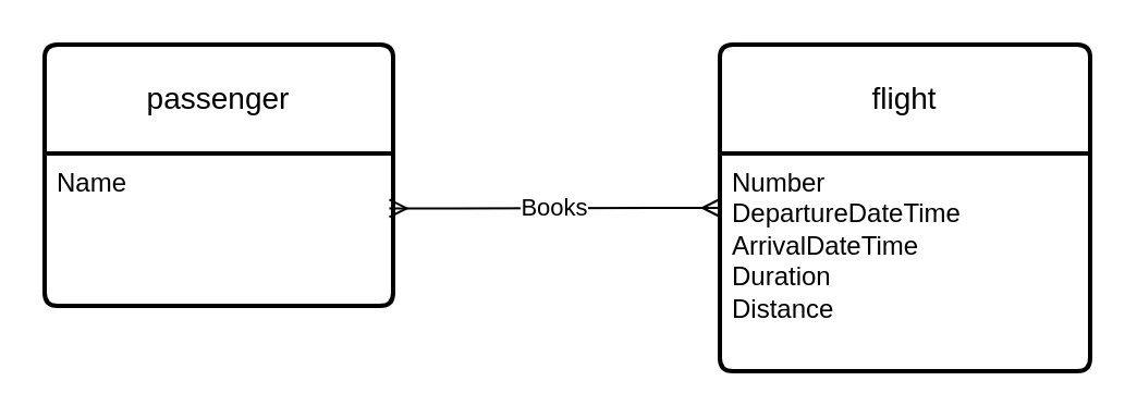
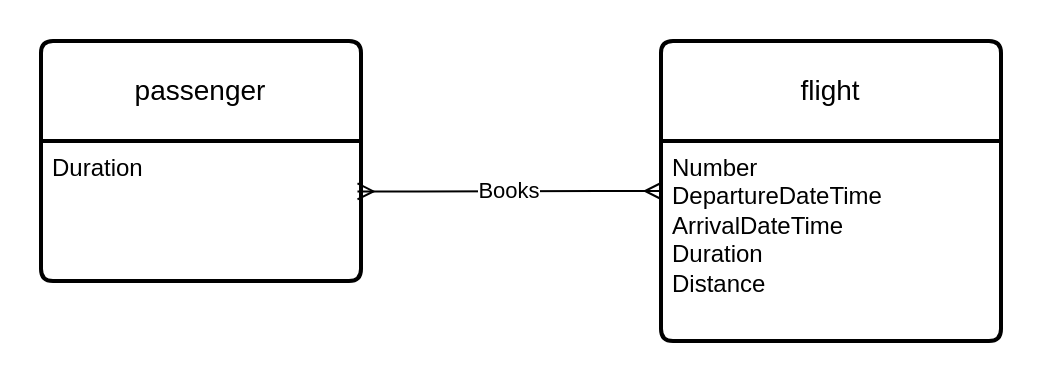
  <mxCell id="0" />
  <mxCell id="1" parent="0" />
  <mxCell id="2" value="passenger" style="swimlane;childLayout=stackLayout;horizontal=1;startSize=50;horizontalStack=0;rounded=1;fontSize=14;fontStyle=0;strokeWidth=2;resizeParent=0;resizeLast=1;shadow=0;dashed=0;align=center;arcSize=4;whiteSpace=wrap;html=1;" vertex="1" parent="1"><mxGeometry x="20" y="20" width="160" height="120" as="geometry" /></mxCell>
- <mxCell id="3" value="Name&amp;nbsp;" style="align=left;strokeColor=none;fillColor=none;spacingLeft=4;fontSize=12;verticalAlign=top;resizable=0;rotatable=0;part=1;html=1;" vertex="1" parent="2"><mxGeometry y="50" width="160" height="70" as="geometry" /></mxCell>
+ <mxCell id="3" value="Duration&amp;nbsp;" style="align=left;strokeColor=none;fillColor=none;spacingLeft=4;fontSize=12;verticalAlign=top;resizable=0;rotatable=0;part=1;html=1;" vertex="1" parent="2"><mxGeometry y="50" width="160" height="70" as="geometry" /></mxCell>
  <mxCell id="4" value="flight" style="swimlane;childLayout=stackLayout;horizontal=1;startSize=50;horizontalStack=0;rounded=1;fontSize=14;fontStyle=0;strokeWidth=2;resizeParent=0;resizeLast=1;shadow=0;dashed=0;align=center;arcSize=4;whiteSpace=wrap;html=1;" vertex="1" parent="1"><mxGeometry x="330" y="20" width="170" height="150" as="geometry" /></mxCell>
  <mxCell id="5" value="Number&lt;br&gt;DepartureDateTime&lt;br&gt;ArrivalDateTime&lt;br&gt;Duration&lt;br&gt;Distance" style="align=left;strokeColor=none;fillColor=none;spacingLeft=4;fontSize=12;verticalAlign=top;resizable=0;rotatable=0;part=1;html=1;" vertex="1" parent="4"><mxGeometry y="50" width="170" height="100" as="geometry" /></mxCell>
  <mxCell id="6" value="" style="edgeStyle=entityRelationEdgeStyle;fontSize=12;html=1;endArrow=ERmany;startArrow=ERmany;rounded=0;entryX=0.989;entryY=0.36;entryDx=0;entryDy=0;exitX=0;exitY=0.25;exitDx=0;exitDy=0;entryPerimeter=0;" edge="1" parent="1" source="5" target="3"><mxGeometry width="100" height="100" relative="1" as="geometry"><mxPoint x="210" y="300" as="sourcePoint" /><mxPoint x="310" y="200" as="targetPoint" /></mxGeometry></mxCell>
  <mxCell id="7" value="Books" style="edgeLabel;html=1;align=center;verticalAlign=middle;resizable=0;points=[];" vertex="1" connectable="0" parent="6"><mxGeometry x="0.006" y="-1" relative="1" as="geometry"><mxPoint as="offset" /></mxGeometry></mxCell>
